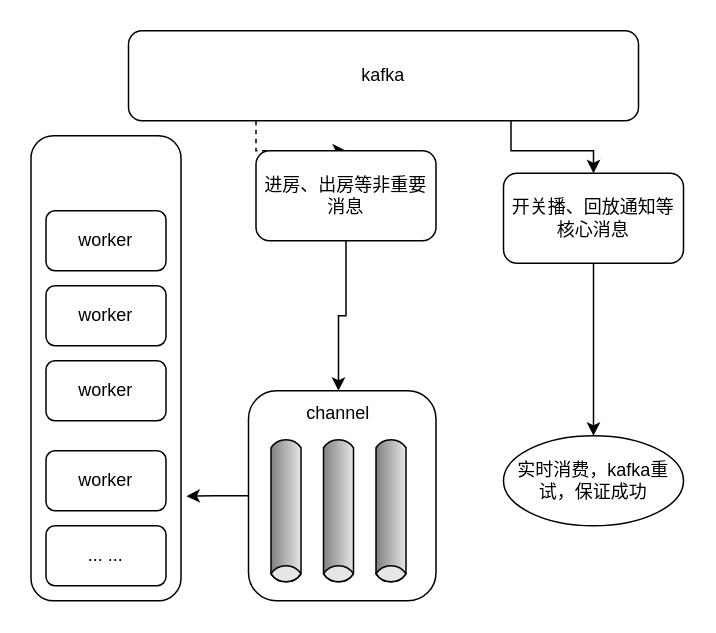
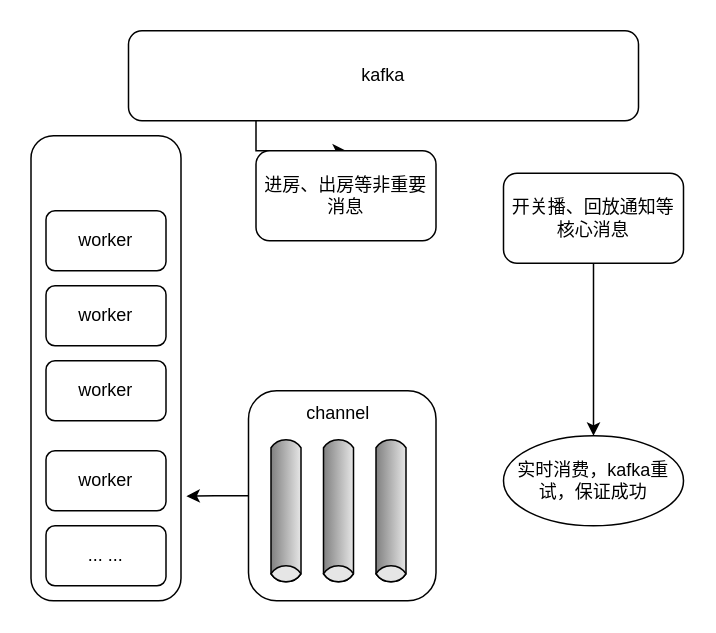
  <mxCell id="0" />
  <mxCell id="1" parent="0" />
  <mxCell id="2" style="edgeStyle=orthogonalEdgeStyle;rounded=0;orthogonalLoop=1;jettySize=auto;html=1;exitX=0;exitY=0.5;exitDx=0;exitDy=0;entryX=1.036;entryY=0.775;entryDx=0;entryDy=0;entryPerimeter=0;" edge="1" parent="1" source="3" target="16"><mxGeometry relative="1" as="geometry" /></mxCell>
  <mxCell id="3" value="" style="rounded=1;whiteSpace=wrap;html=1;" vertex="1" parent="1"><mxGeometry x="165" y="260" width="125" height="140" as="geometry" /></mxCell>
- <mxCell id="4" style="edgeStyle=orthogonalEdgeStyle;rounded=0;orthogonalLoop=1;jettySize=auto;html=1;exitX=0.25;exitY=1;exitDx=0;exitDy=0;entryX=0.5;entryY=0;entryDx=0;entryDy=0;dashed=1;" edge="1" parent="1" source="6" target="8"><mxGeometry relative="1" as="geometry" /></mxCell>
- <mxCell id="5" style="edgeStyle=orthogonalEdgeStyle;rounded=0;orthogonalLoop=1;jettySize=auto;html=1;exitX=0.75;exitY=1;exitDx=0;exitDy=0;entryX=0.5;entryY=0;entryDx=0;entryDy=0;" edge="1" parent="1" source="6" target="10"><mxGeometry relative="1" as="geometry" /></mxCell>
+ <mxCell id="4" style="edgeStyle=orthogonalEdgeStyle;rounded=0;orthogonalLoop=1;jettySize=auto;html=1;exitX=0.25;exitY=1;exitDx=0;exitDy=0;entryX=0.5;entryY=0;entryDx=0;entryDy=0;" edge="1" parent="1" source="6" target="8"><mxGeometry relative="1" as="geometry" /></mxCell>
  <mxCell id="6" value="kafka" style="rounded=1;whiteSpace=wrap;html=1;" vertex="1" parent="1"><mxGeometry x="85" y="20" width="340" height="60" as="geometry" /></mxCell>
- <mxCell id="7" style="edgeStyle=orthogonalEdgeStyle;rounded=0;orthogonalLoop=1;jettySize=auto;html=1;exitX=0.5;exitY=1;exitDx=0;exitDy=0;entryX=0.5;entryY=0;entryDx=0;entryDy=0;" edge="1" parent="1" source="8" target="15"><mxGeometry relative="1" as="geometry" /></mxCell>
  <mxCell id="8" value="进房、出房等非重要消息" style="rounded=1;whiteSpace=wrap;html=1;" vertex="1" parent="1"><mxGeometry x="170" y="100" width="120" height="60" as="geometry" /></mxCell>
  <mxCell id="9" style="edgeStyle=orthogonalEdgeStyle;rounded=0;orthogonalLoop=1;jettySize=auto;html=1;exitX=0.5;exitY=1;exitDx=0;exitDy=0;entryX=0.5;entryY=0;entryDx=0;entryDy=0;" edge="1" parent="1" source="10" target="11"><mxGeometry relative="1" as="geometry" /></mxCell>
  <mxCell id="10" value="开关播、回放通知等核心消息" style="rounded=1;whiteSpace=wrap;html=1;" vertex="1" parent="1"><mxGeometry x="335" y="115" width="120" height="60" as="geometry" /></mxCell>
  <mxCell id="11" value="实时消费，kafka重试，保证成功" style="ellipse;whiteSpace=wrap;html=1;" vertex="1" parent="1"><mxGeometry x="335" y="290" width="120" height="60" as="geometry" /></mxCell>
  <mxCell id="12" value="" style="strokeWidth=1;outlineConnect=0;dashed=0;align=center;fontSize=8;shape=mxgraph.eip.messageChannel;html=1;verticalLabelPosition=bottom;verticalAlign=top;rotation=90;" vertex="1" parent="1"><mxGeometry x="140" y="330" width="100" height="20" as="geometry" /></mxCell>
  <mxCell id="13" value="" style="strokeWidth=1;outlineConnect=0;dashed=0;align=center;fontSize=8;shape=mxgraph.eip.messageChannel;html=1;verticalLabelPosition=bottom;verticalAlign=top;rotation=90;" vertex="1" parent="1"><mxGeometry x="175" y="330" width="100" height="20" as="geometry" /></mxCell>
  <mxCell id="14" value="" style="strokeWidth=1;outlineConnect=0;dashed=0;align=center;fontSize=8;shape=mxgraph.eip.messageChannel;html=1;verticalLabelPosition=bottom;verticalAlign=top;rotation=90;" vertex="1" parent="1"><mxGeometry x="210" y="330" width="100" height="20" as="geometry" /></mxCell>
  <mxCell id="15" value="channel" style="text;html=1;strokeColor=none;fillColor=none;align=center;verticalAlign=middle;whiteSpace=wrap;rounded=0;" vertex="1" parent="1"><mxGeometry x="195" y="260" width="60" height="30" as="geometry" /></mxCell>
  <mxCell id="16" value="" style="rounded=1;whiteSpace=wrap;html=1;" vertex="1" parent="1"><mxGeometry x="20" y="90" width="100" height="310" as="geometry" /></mxCell>
  <mxCell id="17" value="worker" style="rounded=1;whiteSpace=wrap;html=1;" vertex="1" parent="1"><mxGeometry x="30" y="140" width="80" height="40" as="geometry" /></mxCell>
  <mxCell id="18" value="worker" style="rounded=1;whiteSpace=wrap;html=1;" vertex="1" parent="1"><mxGeometry x="30" y="190" width="80" height="40" as="geometry" /></mxCell>
  <mxCell id="19" value="worker" style="rounded=1;whiteSpace=wrap;html=1;" vertex="1" parent="1"><mxGeometry x="30" y="240" width="80" height="40" as="geometry" /></mxCell>
  <mxCell id="20" value="worker" style="rounded=1;whiteSpace=wrap;html=1;" vertex="1" parent="1"><mxGeometry x="30" y="300" width="80" height="40" as="geometry" /></mxCell>
  <mxCell id="21" value="... ..." style="rounded=1;whiteSpace=wrap;html=1;" vertex="1" parent="1"><mxGeometry x="30" y="350" width="80" height="40" as="geometry" /></mxCell>
